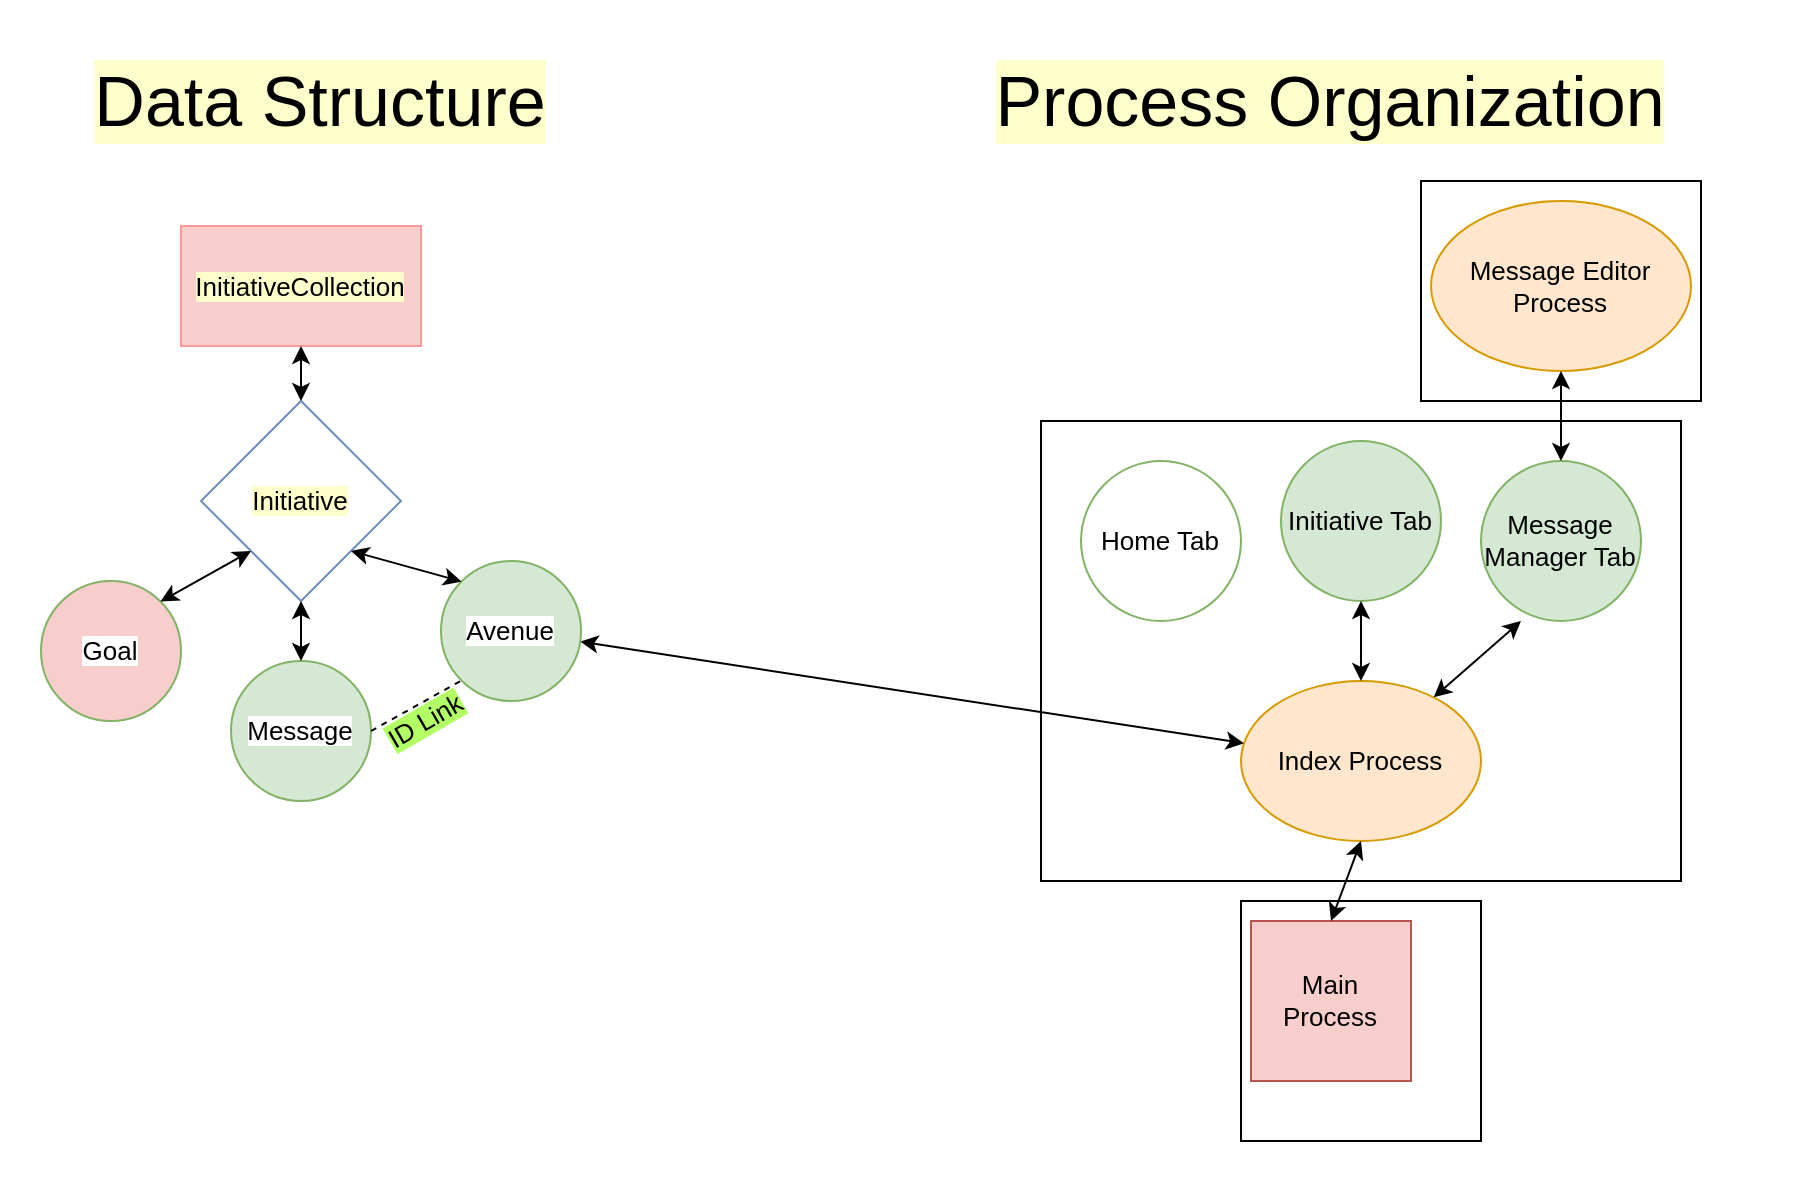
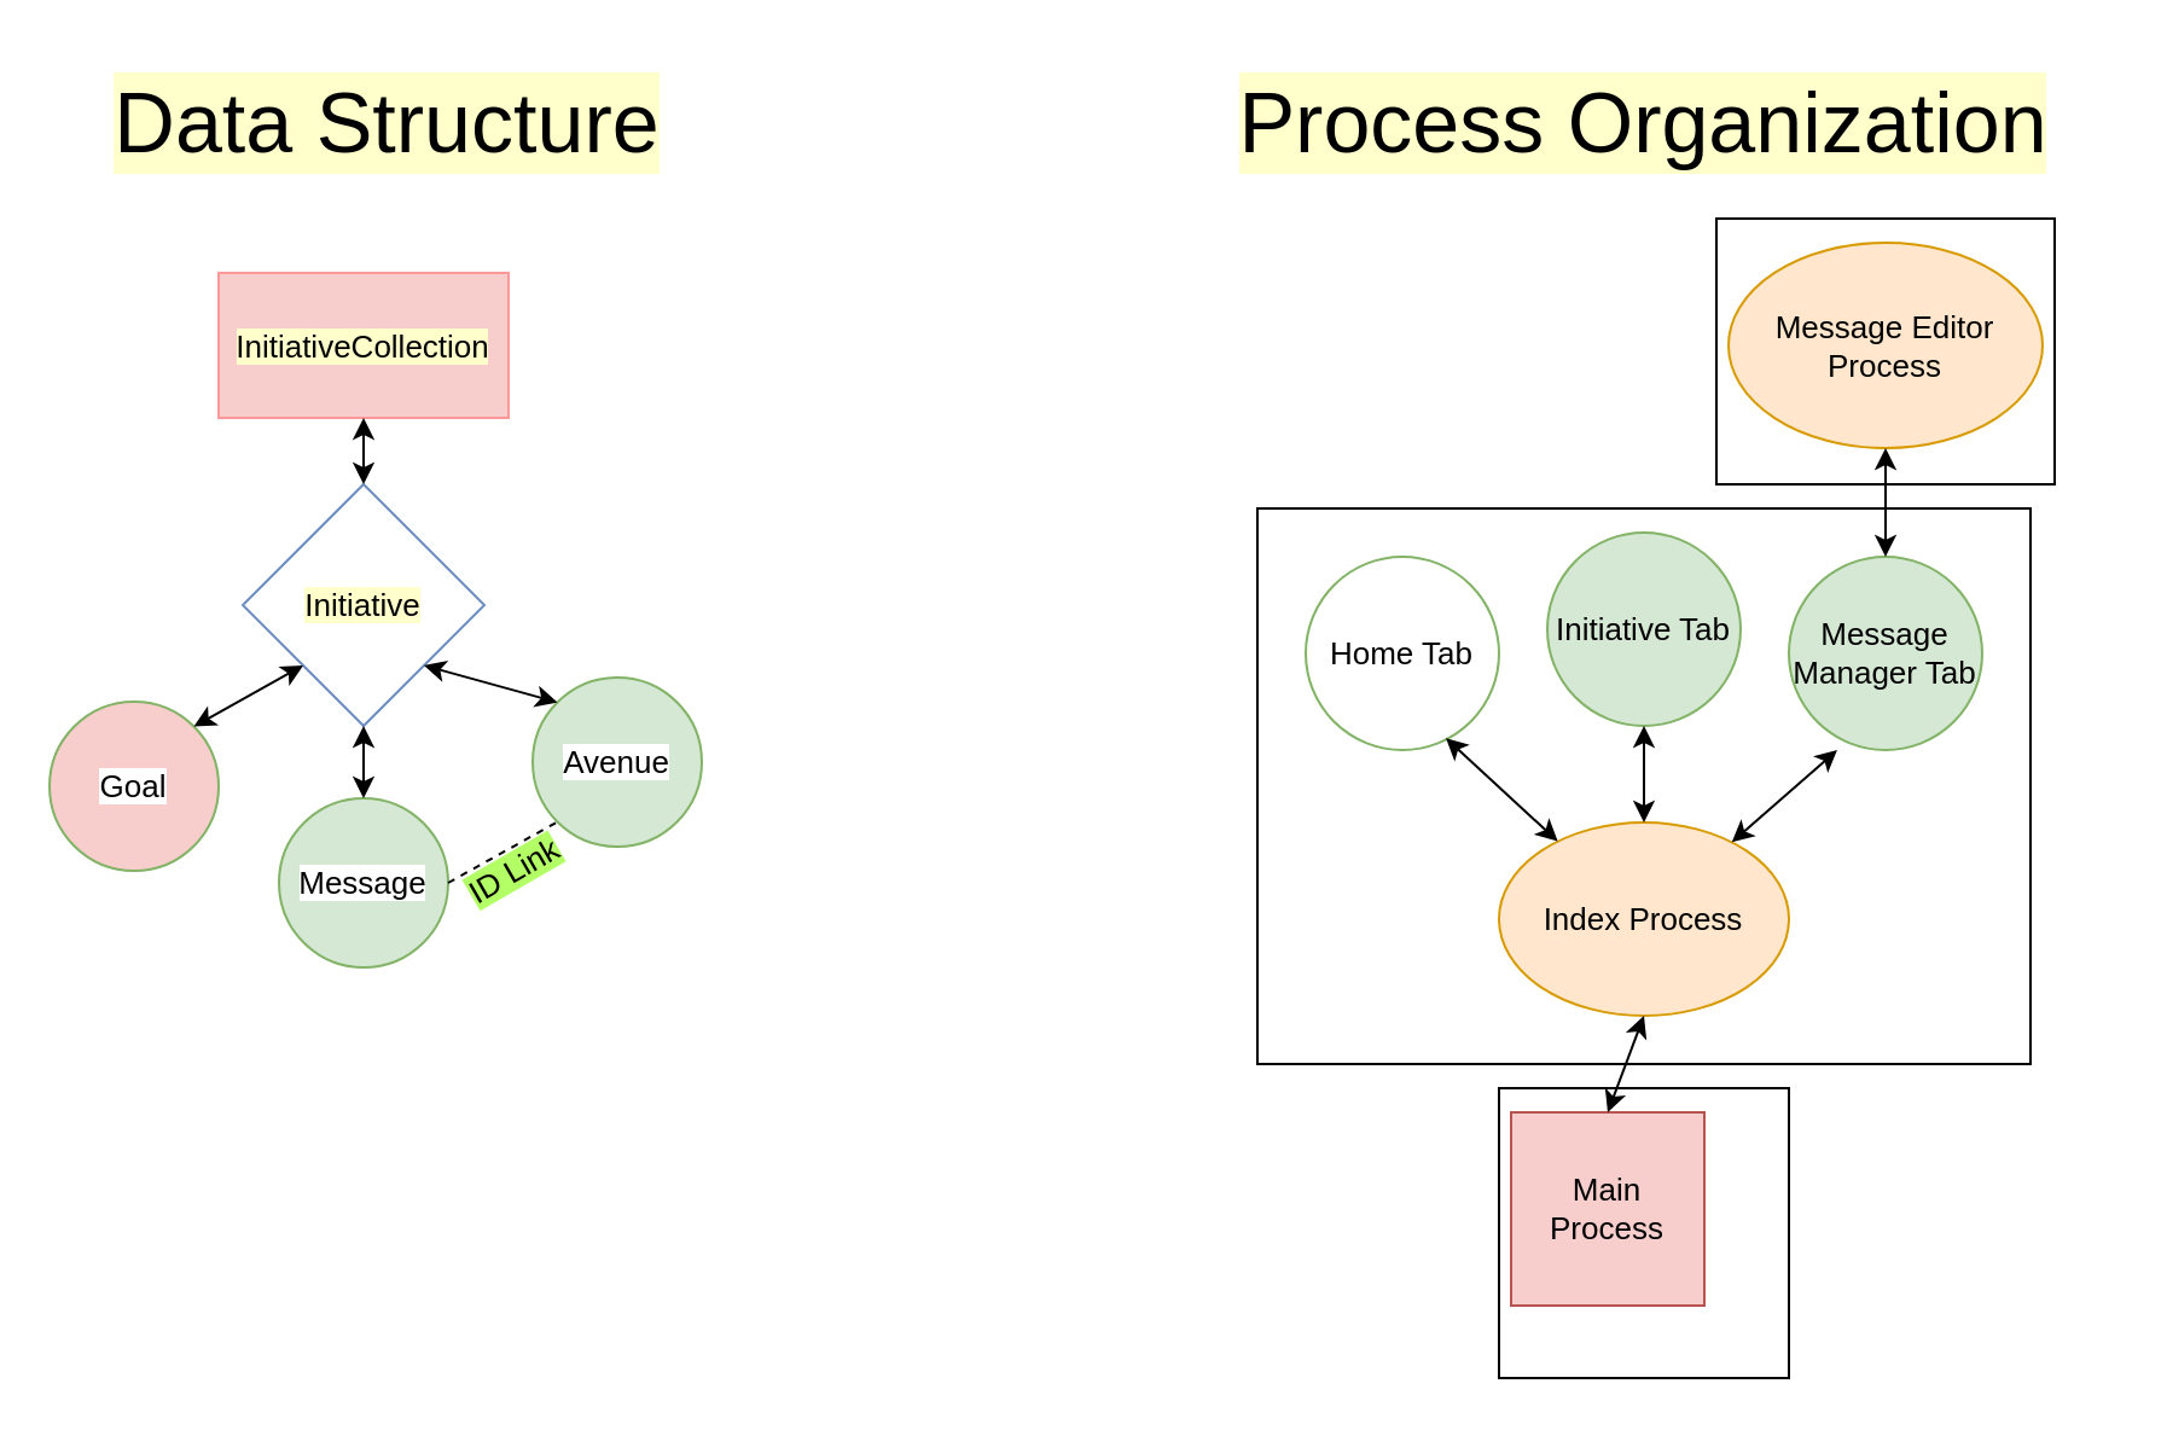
  <mxCell id="0" />
  <mxCell id="1" parent="0" />
  <mxCell id="2" value="" style="rounded=0;whiteSpace=wrap;html=1;shadow=0;comic=0;labelBackgroundColor=#FFFFCC;fontSize=13;" vertex="1" parent="1"><mxGeometry x="710" y="90" width="140" height="110" as="geometry" /></mxCell>
  <mxCell id="3" value="" style="whiteSpace=wrap;html=1;aspect=fixed;rounded=0;shadow=0;comic=0;labelBackgroundColor=#FFFFCC;fontSize=13;" vertex="1" parent="1"><mxGeometry x="620" y="450" width="120" height="120" as="geometry" /></mxCell>
  <mxCell id="4" value="" style="rounded=0;whiteSpace=wrap;html=1;shadow=0;comic=0;labelBackgroundColor=#FFFFCC;fontSize=13;" vertex="1" parent="1"><mxGeometry x="520" y="210" width="320" height="230" as="geometry" /></mxCell>
  <mxCell id="5" value="Main Process" style="whiteSpace=wrap;html=1;aspect=fixed;fillColor=#f8cecc;strokeColor=#b85450;fontSize=13;" vertex="1" parent="1"><mxGeometry x="625" y="460" width="80" height="80" as="geometry" /></mxCell>
  <mxCell id="6" value="Index Process" style="ellipse;whiteSpace=wrap;html=1;fillColor=#ffe6cc;strokeColor=#d79b00;fontSize=13;" vertex="1" parent="1"><mxGeometry x="620" y="340" width="120" height="80" as="geometry" /></mxCell>
  <mxCell id="7" value="Home Tab" style="ellipse;whiteSpace=wrap;html=1;aspect=fixed;fillColor=#ffffff;strokeColor=#82b366;fontSize=13;" vertex="1" parent="1"><mxGeometry x="540" y="230" width="80" height="80" as="geometry" /></mxCell>
  <mxCell id="8" value="Initiative Tab" style="ellipse;whiteSpace=wrap;html=1;aspect=fixed;fillColor=#d5e8d4;strokeColor=#82b366;fontSize=13;" vertex="1" parent="1"><mxGeometry x="640" y="220" width="80" height="80" as="geometry" /></mxCell>
  <mxCell id="9" value="Message Manager Tab" style="ellipse;whiteSpace=wrap;html=1;aspect=fixed;fillColor=#d5e8d4;strokeColor=#82b366;fontSize=13;" vertex="1" parent="1"><mxGeometry x="740" y="230" width="80" height="80" as="geometry" /></mxCell>
  <mxCell id="10" value="Message Editor Process" style="ellipse;whiteSpace=wrap;html=1;fillColor=#ffe6cc;strokeColor=#d79b00;fontSize=13;" vertex="1" parent="1"><mxGeometry x="715" y="100" width="130" height="85" as="geometry" /></mxCell>
  <mxCell id="11" value="" style="endArrow=classic;startArrow=classic;html=1;entryX=0.5;entryY=1;entryDx=0;entryDy=0;exitX=0.5;exitY=0;exitDx=0;exitDy=0;" edge="1" parent="1" source="9" target="10"><mxGeometry width="50" height="50" relative="1" as="geometry"><mxPoint x="220" y="320" as="sourcePoint" /><mxPoint x="270" y="270" as="targetPoint" /><Array as="points"><mxPoint x="780" y="190" /></Array></mxGeometry></mxCell>
- <mxCell id="12" value="" style="endArrow=classic;startArrow=classic;html=1;" edge="1" parent="1" source="6" target="20"><mxGeometry width="50" height="50" relative="1" as="geometry"><mxPoint x="220" y="320" as="sourcePoint" /><mxPoint x="270" y="270" as="targetPoint" /></mxGeometry></mxCell>
+ <mxCell id="12" value="" style="endArrow=classic;startArrow=classic;html=1;entryX=0.725;entryY=0.938;entryDx=0;entryDy=0;entryPerimeter=0;" edge="1" parent="1" source="6" target="7"><mxGeometry width="50" height="50" relative="1" as="geometry"><mxPoint x="220" y="320" as="sourcePoint" /><mxPoint x="270" y="270" as="targetPoint" /></mxGeometry></mxCell>
  <mxCell id="13" value="" style="endArrow=classic;startArrow=classic;html=1;exitX=0.5;exitY=0;exitDx=0;exitDy=0;entryX=0.5;entryY=1;entryDx=0;entryDy=0;" edge="1" parent="1" source="6" target="8"><mxGeometry width="50" height="50" relative="1" as="geometry"><mxPoint x="220" y="320" as="sourcePoint" /><mxPoint x="270" y="270" as="targetPoint" /></mxGeometry></mxCell>
  <mxCell id="14" value="" style="endArrow=classic;startArrow=classic;html=1;exitX=0.25;exitY=1;exitDx=0;exitDy=0;exitPerimeter=0;" edge="1" parent="1" source="9" target="6"><mxGeometry width="50" height="50" relative="1" as="geometry"><mxPoint x="220" y="320" as="sourcePoint" /><mxPoint x="270" y="270" as="targetPoint" /></mxGeometry></mxCell>
  <mxCell id="15" value="" style="endArrow=classic;startArrow=classic;html=1;entryX=0.5;entryY=1;entryDx=0;entryDy=0;exitX=0.5;exitY=0;exitDx=0;exitDy=0;" edge="1" parent="1" source="5" target="6"><mxGeometry width="50" height="50" relative="1" as="geometry"><mxPoint x="220" y="420" as="sourcePoint" /><mxPoint x="270" y="370" as="targetPoint" /></mxGeometry></mxCell>
- <mxCell id="16" value="Process Organization" style="text;html=1;strokeColor=none;fillColor=none;align=center;verticalAlign=middle;whiteSpace=wrap;rounded=0;fontSize=35;shadow=0;comic=0;labelBackgroundColor=#FFFFCC;" vertex="1" parent="1"><mxGeometry x="470" y="30" width="390" height="40" as="geometry" /></mxCell>
+ <mxCell id="16" value="Process Organization" style="text;html=1;strokeColor=none;fillColor=none;align=center;verticalAlign=middle;whiteSpace=wrap;rounded=0;fontSize=35;shadow=0;comic=0;labelBackgroundColor=#FFFFCC;" vertex="1" parent="1"><mxGeometry x="485" y="30" width="390" height="40" as="geometry" /></mxCell>
  <mxCell id="17" value="InitiativeCollection" style="rounded=0;whiteSpace=wrap;html=1;shadow=0;comic=0;labelBackgroundColor=#FFFFCC;fontSize=13;fillColor=#f8cecc;strokeColor=#FF9999;" vertex="1" parent="1"><mxGeometry x="90" y="112.5" width="120" height="60" as="geometry" /></mxCell>
  <mxCell id="18" value="Initiative" style="rhombus;whiteSpace=wrap;html=1;rounded=0;shadow=0;comic=0;labelBackgroundColor=#FFFFCC;fontSize=13;fillColor=#ffffff;strokeColor=#6c8ebf;" vertex="1" parent="1"><mxGeometry x="100" y="200" width="100" height="100" as="geometry" /></mxCell>
  <mxCell id="19" value="&lt;span style=&quot;background-color: rgb(255 , 255 , 255)&quot;&gt;Message&lt;/span&gt;" style="ellipse;whiteSpace=wrap;html=1;aspect=fixed;rounded=0;shadow=0;comic=0;labelBackgroundColor=#FFFFCC;fontSize=13;fillColor=#d5e8d4;strokeColor=#82b366;" vertex="1" parent="1"><mxGeometry x="115" y="330" width="70" height="70" as="geometry" /></mxCell>
  <mxCell id="20" value="&lt;span style=&quot;background-color: rgb(255 , 255 , 255)&quot;&gt;Avenue&lt;/span&gt;" style="ellipse;whiteSpace=wrap;html=1;aspect=fixed;rounded=0;shadow=0;comic=0;labelBackgroundColor=#FFFFCC;fontSize=13;fillColor=#d5e8d4;strokeColor=#82b366;" vertex="1" parent="1"><mxGeometry x="220" y="280" width="70" height="70" as="geometry" /></mxCell>
  <mxCell id="21" value="&lt;span style=&quot;background-color: rgb(255 , 255 , 255)&quot;&gt;Goal&lt;/span&gt;" style="ellipse;whiteSpace=wrap;html=1;aspect=fixed;rounded=0;shadow=0;comic=0;labelBackgroundColor=#FFFFCC;fontSize=13;fillColor=#f8cecc;strokeColor=#82b366;" vertex="1" parent="1"><mxGeometry x="20" y="290" width="70" height="70" as="geometry" /></mxCell>
  <mxCell id="22" value="Data Structure" style="text;html=1;strokeColor=none;fillColor=none;align=center;verticalAlign=middle;whiteSpace=wrap;rounded=0;shadow=0;comic=0;labelBackgroundColor=#FFFFCC;fontSize=35;" vertex="1" parent="1"><mxGeometry x="20" y="20" width="280" height="60" as="geometry" /></mxCell>
  <mxCell id="23" value="" style="endArrow=classic;startArrow=classic;html=1;fontSize=35;entryX=0.5;entryY=1;entryDx=0;entryDy=0;exitX=0.5;exitY=0;exitDx=0;exitDy=0;" edge="1" parent="1" source="19" target="18"><mxGeometry width="50" height="50" relative="1" as="geometry"><mxPoint x="300" y="420" as="sourcePoint" /><mxPoint x="350" y="370" as="targetPoint" /></mxGeometry></mxCell>
  <mxCell id="24" value="" style="endArrow=classic;startArrow=classic;html=1;fontSize=35;exitX=1;exitY=0;exitDx=0;exitDy=0;entryX=0;entryY=1;entryDx=0;entryDy=0;" edge="1" parent="1" source="21" target="18"><mxGeometry width="50" height="50" relative="1" as="geometry"><mxPoint x="70" y="320" as="sourcePoint" /><mxPoint x="120" y="270" as="targetPoint" /></mxGeometry></mxCell>
  <mxCell id="25" value="" style="endArrow=classic;startArrow=classic;html=1;fontSize=35;entryX=1;entryY=1;entryDx=0;entryDy=0;exitX=0;exitY=0;exitDx=0;exitDy=0;" edge="1" parent="1" source="20" target="18"><mxGeometry width="50" height="50" relative="1" as="geometry"><mxPoint x="170" y="320" as="sourcePoint" /><mxPoint x="220" y="270" as="targetPoint" /></mxGeometry></mxCell>
  <mxCell id="26" value="" style="endArrow=classic;startArrow=classic;html=1;fontSize=35;entryX=0.5;entryY=1;entryDx=0;entryDy=0;exitX=0.5;exitY=0;exitDx=0;exitDy=0;" edge="1" parent="1" source="18" target="17"><mxGeometry width="50" height="50" relative="1" as="geometry"><mxPoint x="120" y="220" as="sourcePoint" /><mxPoint x="170" y="170" as="targetPoint" /></mxGeometry></mxCell>
  <mxCell id="27" value="" style="endArrow=none;dashed=1;html=1;fontSize=35;exitX=1;exitY=0.5;exitDx=0;exitDy=0;entryX=0;entryY=1;entryDx=0;entryDy=0;" edge="1" parent="1" source="19" target="20"><mxGeometry width="50" height="50" relative="1" as="geometry"><mxPoint x="200" y="390" as="sourcePoint" /><mxPoint x="260" y="330" as="targetPoint" /></mxGeometry></mxCell>
  <mxCell id="28" value="ID Link" style="text;html=1;strokeColor=none;fillColor=none;align=center;verticalAlign=middle;whiteSpace=wrap;rounded=0;shadow=0;comic=0;labelBackgroundColor=#B3FF66;fontSize=13;rotation=-30;" vertex="1" parent="1"><mxGeometry x="185" y="350" width="55" height="20" as="geometry" /></mxCell>
